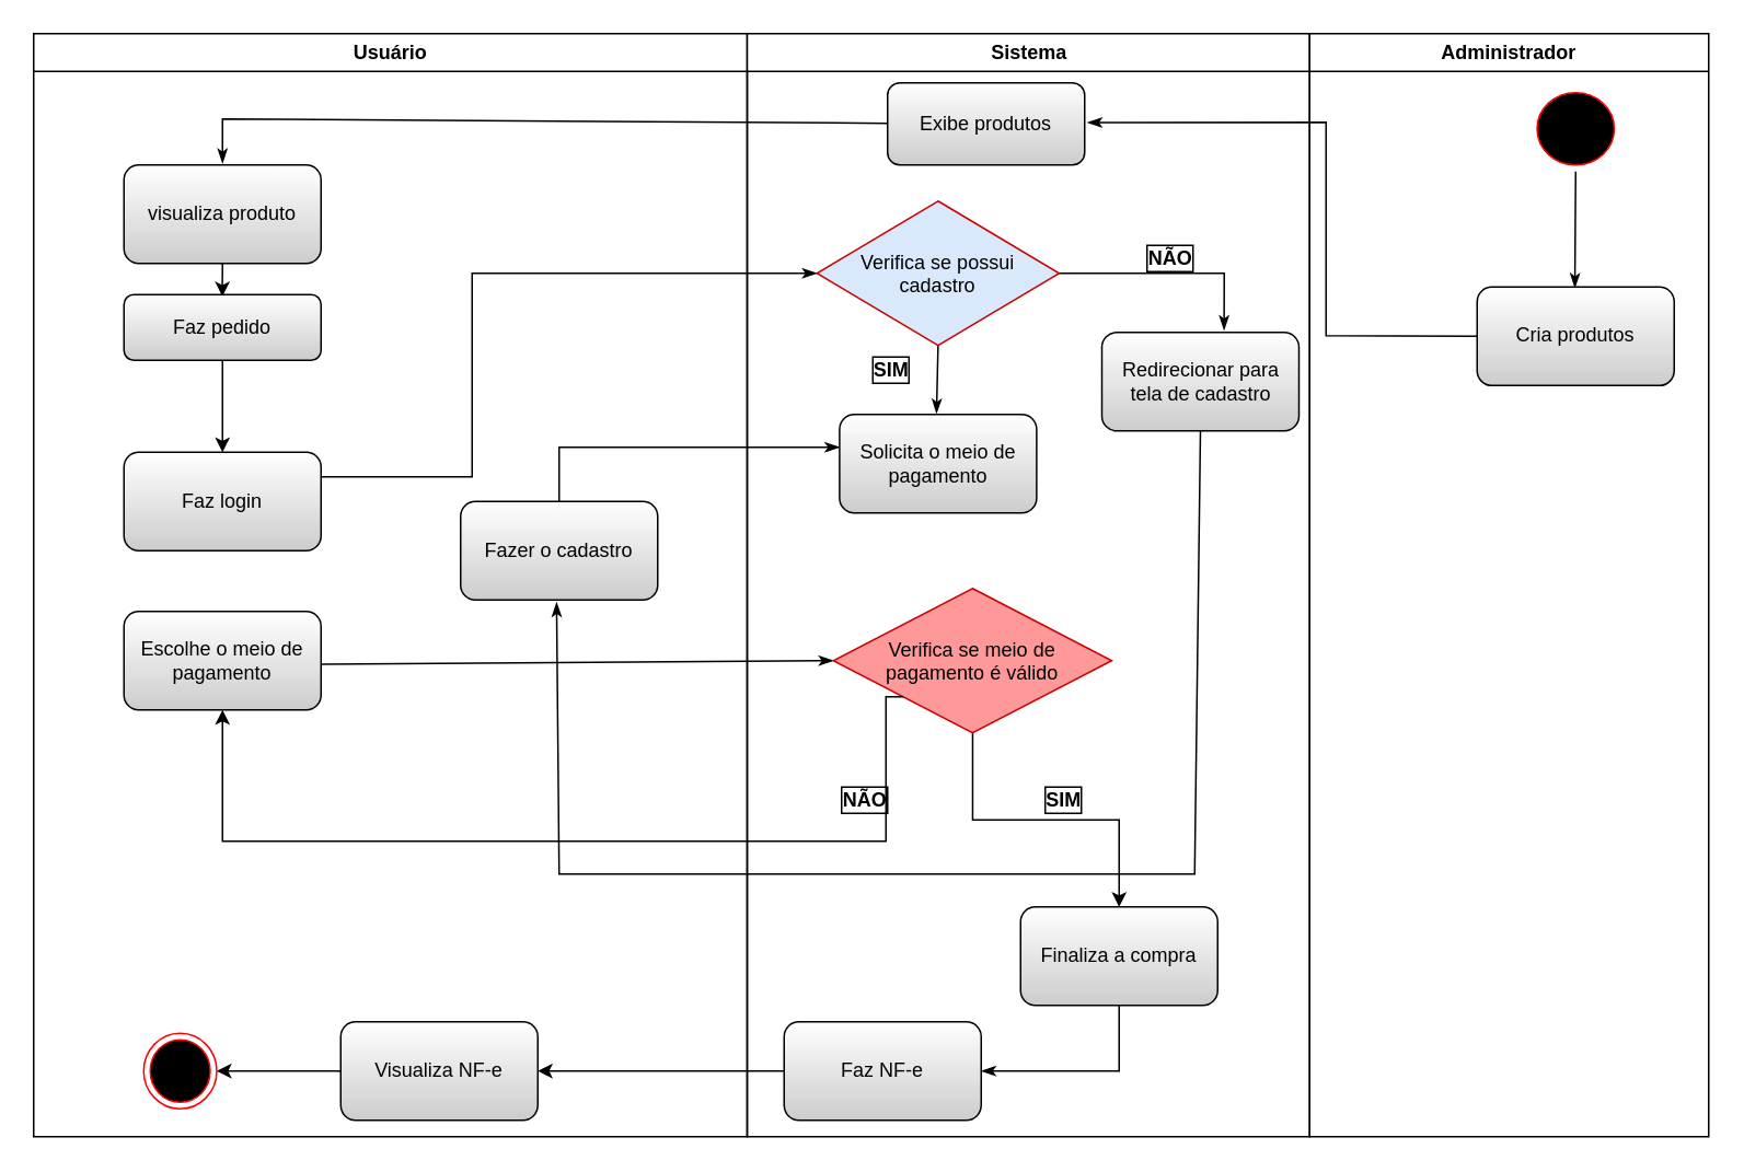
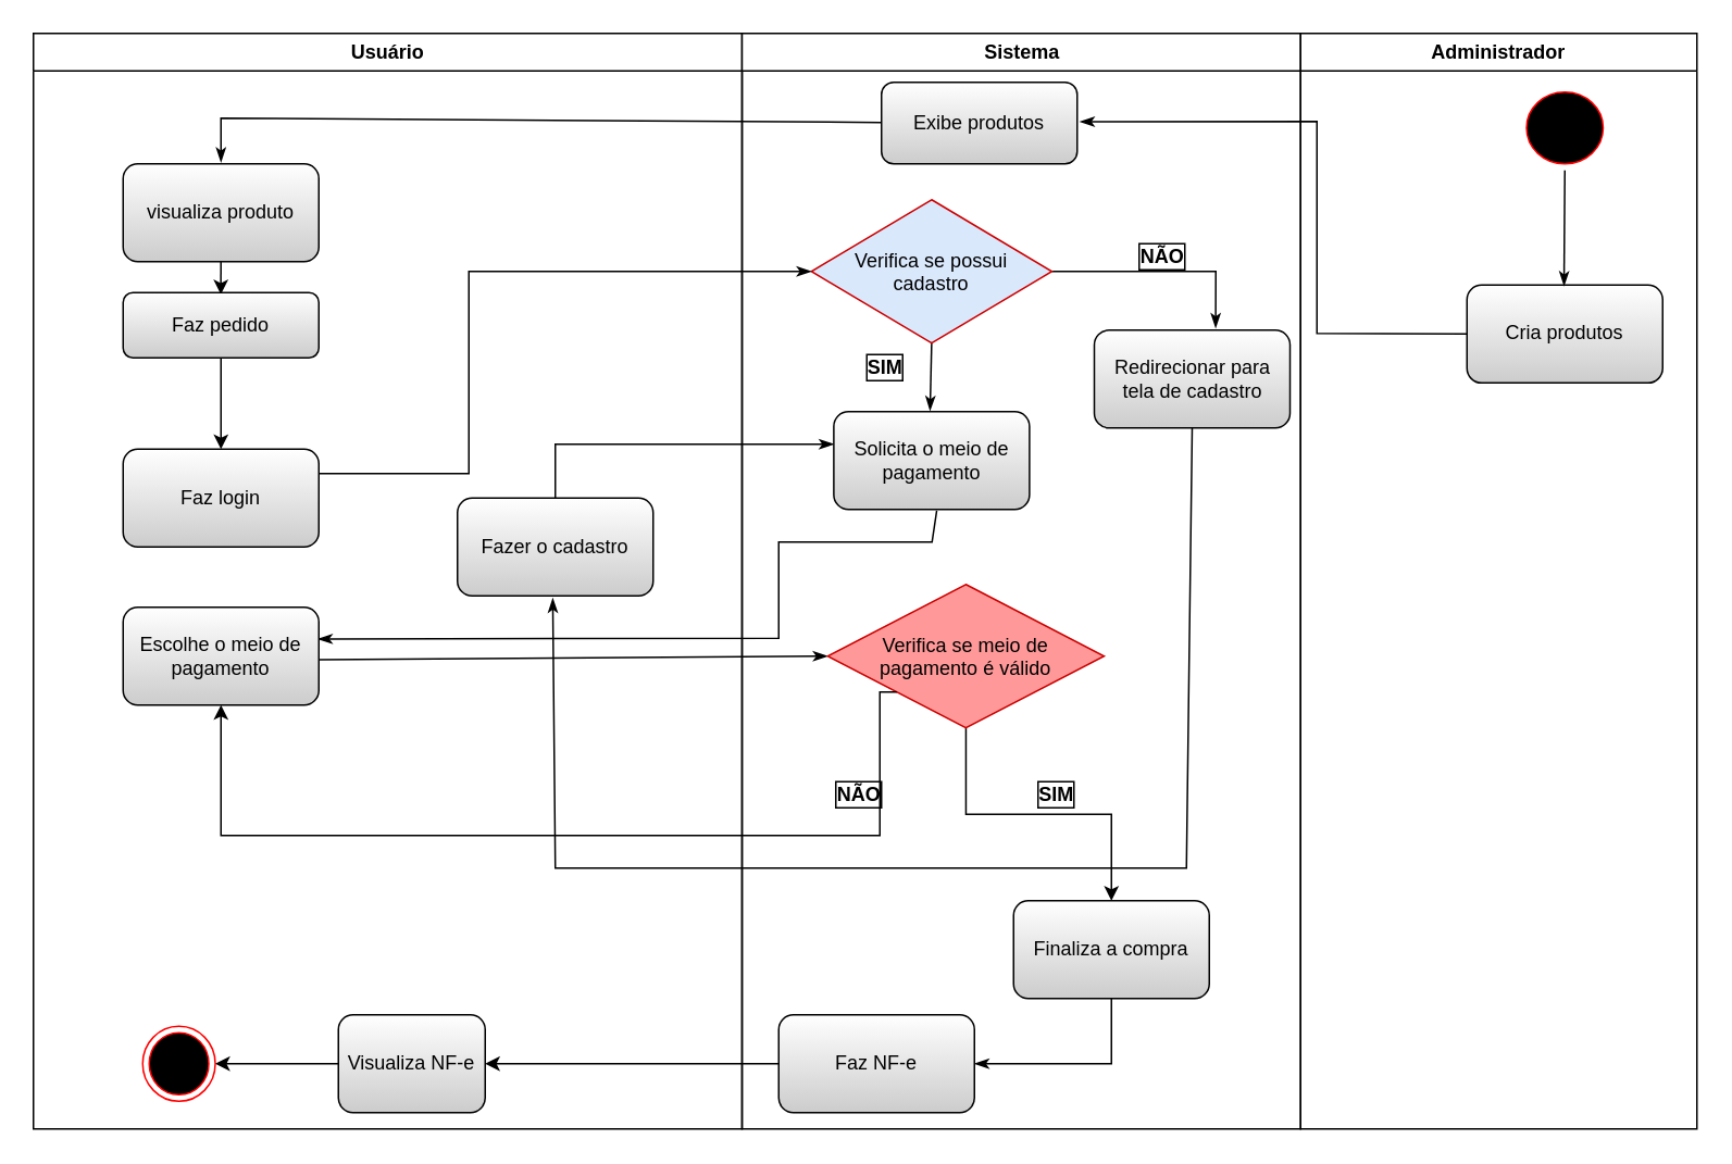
  <mxCell id="0" />
  <mxCell id="1" parent="0" />
+ <mxCell id="2" style="edgeStyle=none;rounded=0;orthogonalLoop=1;jettySize=auto;html=1;exitX=0.526;exitY=1.013;exitDx=0;exitDy=0;strokeColor=#000000;endArrow=classicThin;endFill=1;entryX=0.995;entryY=0.324;entryDx=0;entryDy=0;entryPerimeter=0;exitPerimeter=0;" parent="1" source="28" target="12" edge="1"><mxGeometry relative="1" as="geometry"><mxPoint x="135" y="422" as="targetPoint" /><Array as="points"><mxPoint x="571" y="332" /><mxPoint x="477" y="332" /><mxPoint x="477" y="391" /></Array></mxGeometry></mxCell>
  <mxCell id="3" style="edgeStyle=none;rounded=0;orthogonalLoop=1;jettySize=auto;html=1;entryX=0.5;entryY=-0.017;entryDx=0;entryDy=0;entryPerimeter=0;strokeColor=#000000;endArrow=classicThin;endFill=1;" parent="1" source="29" target="9" edge="1"><mxGeometry relative="1" as="geometry"><Array as="points"><mxPoint x="135" y="72" /></Array></mxGeometry></mxCell>
  <mxCell id="4" style="edgeStyle=none;rounded=0;orthogonalLoop=1;jettySize=auto;html=1;entryX=1.014;entryY=0.483;entryDx=0;entryDy=0;entryPerimeter=0;strokeColor=#000000;endArrow=classicThin;endFill=1;exitX=0;exitY=0.5;exitDx=0;exitDy=0;" parent="1" source="36" target="29" edge="1"><mxGeometry relative="1" as="geometry"><Array as="points"><mxPoint x="807" y="204" /><mxPoint x="807" y="74" /></Array></mxGeometry></mxCell>
  <mxCell id="5" style="edgeStyle=none;rounded=0;orthogonalLoop=1;jettySize=auto;html=1;exitX=0.5;exitY=0;exitDx=0;exitDy=0;strokeColor=#000000;endArrow=classicThin;endFill=1;entryX=0;entryY=0.333;entryDx=0;entryDy=0;entryPerimeter=0;" parent="1" source="13" target="28" edge="1"><mxGeometry relative="1" as="geometry"><mxPoint x="470" y="252" as="targetPoint" /><Array as="points"><mxPoint x="340" y="272" /></Array></mxGeometry></mxCell>
  <mxCell id="6" style="edgeStyle=none;rounded=0;orthogonalLoop=1;jettySize=auto;html=1;entryX=0.487;entryY=1.023;entryDx=0;entryDy=0;strokeColor=#000000;endArrow=classicThin;endFill=1;entryPerimeter=0;exitX=0.5;exitY=1;exitDx=0;exitDy=0;" parent="1" source="26" target="13" edge="1"><mxGeometry relative="1" as="geometry"><Array as="points"><mxPoint x="727" y="532" /><mxPoint x="340" y="532" /></Array><mxPoint x="690" y="282" as="sourcePoint" /></mxGeometry></mxCell>
  <mxCell id="7" value="Usuário" style="swimlane;whiteSpace=wrap" parent="1" vertex="1"><mxGeometry x="20" y="20" width="434.5" height="672" as="geometry" /></mxCell>
  <mxCell id="8" style="edgeStyle=orthogonalEdgeStyle;rounded=0;orthogonalLoop=1;jettySize=auto;html=1;exitX=0;exitY=0;exitDx=0;exitDy=0;entryX=0.499;entryY=0.028;entryDx=0;entryDy=0;entryPerimeter=0;" parent="7" target="11" edge="1"><mxGeometry relative="1" as="geometry"><mxPoint x="115" y="135" as="sourcePoint" /><mxPoint x="115" y="212" as="targetPoint" /></mxGeometry></mxCell>
  <mxCell id="9" value="&lt;span style=&quot;&quot;&gt;visualiza produto&lt;br&gt;&lt;/span&gt;" style="rounded=1;whiteSpace=wrap;html=1;strokeColor=#000000;gradientColor=#CCCCCC;" parent="7" vertex="1"><mxGeometry x="55" y="80" width="120" height="60" as="geometry" /></mxCell>
  <mxCell id="10" style="edgeStyle=orthogonalEdgeStyle;rounded=0;orthogonalLoop=1;jettySize=auto;html=1;fontSize=12;" edge="1" parent="7" source="11" target="14"><mxGeometry relative="1" as="geometry" /></mxCell>
  <mxCell id="11" value="&lt;span style=&quot;&quot;&gt;Faz pedido&lt;br&gt;&lt;/span&gt;" style="rounded=1;whiteSpace=wrap;html=1;gradientColor=#CCCCCC;" parent="7" vertex="1"><mxGeometry x="55" y="159" width="120" height="40" as="geometry" /></mxCell>
  <mxCell id="12" value="&lt;span style=&quot;&quot;&gt;Escolhe o meio de pagamento&lt;br&gt;&lt;/span&gt;" style="rounded=1;whiteSpace=wrap;html=1;gradientColor=#CCCCCC;" parent="7" vertex="1"><mxGeometry x="55" y="352" width="120" height="60" as="geometry" /></mxCell>
  <mxCell id="13" value="&lt;span style=&quot;&quot;&gt;Fazer o cadastro&lt;br&gt;&lt;/span&gt;" style="rounded=1;whiteSpace=wrap;html=1;gradientColor=#CCCCCC;" parent="7" vertex="1"><mxGeometry x="260" y="285" width="120" height="60" as="geometry" /></mxCell>
  <mxCell id="14" value="&lt;span style=&quot;&quot;&gt;Faz login&lt;br&gt;&lt;/span&gt;" style="rounded=1;whiteSpace=wrap;html=1;gradientColor=#CCCCCC;" vertex="1" parent="7"><mxGeometry x="55" y="255" width="120" height="60" as="geometry" /></mxCell>
  <mxCell id="15" value="" style="ellipse;html=1;shape=endState;fillColor=#000000;strokeColor=#ff0000;" parent="7" vertex="1"><mxGeometry x="67" y="609" width="44.5" height="46" as="geometry" /></mxCell>
  <mxCell id="16" style="edgeStyle=orthogonalEdgeStyle;rounded=0;orthogonalLoop=1;jettySize=auto;html=1;entryX=1;entryY=0.5;entryDx=0;entryDy=0;fontSize=12;" edge="1" parent="7" source="17" target="15"><mxGeometry relative="1" as="geometry" /></mxCell>
- <mxCell id="17" value="Visualiza NF-e&lt;span style=&quot;&quot;&gt;&lt;br&gt;&lt;/span&gt;" style="rounded=1;whiteSpace=wrap;html=1;gradientColor=#CCCCCC;" vertex="1" parent="7"><mxGeometry x="187" y="602" width="120" height="60" as="geometry" /></mxCell>
+ <mxCell id="17" value="Visualiza NF-e&lt;span style=&quot;&quot;&gt;&lt;br&gt;&lt;/span&gt;" style="rounded=1;whiteSpace=wrap;html=1;gradientColor=#CCCCCC;" vertex="1" parent="7"><mxGeometry x="187" y="602" width="90" height="60" as="geometry" /></mxCell>
  <mxCell id="18" style="edgeStyle=none;rounded=0;orthogonalLoop=1;jettySize=auto;html=1;entryX=0;entryY=0.5;entryDx=0;entryDy=0;strokeColor=#000000;endArrow=classicThin;endFill=1;exitX=1.002;exitY=0.537;exitDx=0;exitDy=0;exitPerimeter=0;" parent="1" source="12" target="34" edge="1"><mxGeometry relative="1" as="geometry"><mxPoint x="485.48" y="394.6" as="targetPoint" /></mxGeometry></mxCell>
  <mxCell id="19" value="Sistema" style="swimlane;whiteSpace=wrap;startSize=23;verticalAlign=middle;" parent="1" vertex="1"><mxGeometry x="454.5" y="20" width="342.5" height="672" as="geometry" /></mxCell>
  <mxCell id="20" style="edgeStyle=none;rounded=0;orthogonalLoop=1;jettySize=auto;html=1;strokeColor=#000000;endArrow=classicThin;endFill=1;startArrow=none;entryX=0.492;entryY=-0.01;entryDx=0;entryDy=0;entryPerimeter=0;exitX=0.5;exitY=1;exitDx=0;exitDy=0;" parent="19" source="24" target="28" edge="1"><mxGeometry relative="1" as="geometry"><mxPoint x="105.5" y="218" as="sourcePoint" /></mxGeometry></mxCell>
  <mxCell id="21" style="edgeStyle=none;rounded=0;orthogonalLoop=1;jettySize=auto;html=1;entryX=1;entryY=0.5;entryDx=0;entryDy=0;strokeColor=#000000;endArrow=classicThin;endFill=1;exitX=0.5;exitY=1;exitDx=0;exitDy=0;" parent="19" target="22" edge="1" source="31"><mxGeometry relative="1" as="geometry"><mxPoint x="89.5" y="368" as="sourcePoint" /><mxPoint x="89.74" y="378.86" as="targetPoint" /><Array as="points"><mxPoint x="226.5" y="632" /></Array></mxGeometry></mxCell>
  <mxCell id="22" value="Faz NF-e&lt;span style=&quot;&quot;&gt;&lt;br&gt;&lt;/span&gt;" style="rounded=1;whiteSpace=wrap;html=1;gradientColor=#CCCCCC;" parent="19" vertex="1"><mxGeometry x="22.5" y="602" width="120" height="60" as="geometry" /></mxCell>
  <mxCell id="23" style="edgeStyle=none;rounded=0;orthogonalLoop=1;jettySize=auto;html=1;exitX=1;exitY=0.5;exitDx=0;exitDy=0;entryX=0.62;entryY=-0.022;entryDx=0;entryDy=0;strokeColor=#000000;endArrow=classicThin;endFill=1;entryPerimeter=0;" parent="19" source="24" target="26" edge="1"><mxGeometry relative="1" as="geometry"><Array as="points"><mxPoint x="290.5" y="146" /></Array></mxGeometry></mxCell>
  <mxCell id="24" value="Verifica se possui &#10;cadastro" style="rhombus;fillColor=#dae8fc;strokeColor=#CC0000;" parent="19" vertex="1"><mxGeometry x="42.5" y="102" width="147.5" height="88" as="geometry" /></mxCell>
  <mxCell id="25" value="NÃO" style="text;html=1;align=center;verticalAlign=middle;resizable=0;points=[];autosize=1;strokeColor=none;fillColor=none;fontStyle=1;labelBorderColor=default;labelBackgroundColor=#FFFFFF;shadow=0;" parent="19" vertex="1"><mxGeometry x="232.5" y="122" width="50" height="30" as="geometry" /></mxCell>
  <mxCell id="26" value="&lt;span style=&quot;&quot;&gt;Redirecionar para tela de cadastro&lt;br&gt;&lt;/span&gt;" style="rounded=1;whiteSpace=wrap;html=1;gradientColor=#CCCCCC;" parent="19" vertex="1"><mxGeometry x="216" y="182" width="120" height="60" as="geometry" /></mxCell>
  <mxCell id="27" value="SIM" style="text;html=1;align=center;verticalAlign=middle;resizable=0;points=[];autosize=1;strokeColor=none;fillColor=none;fontStyle=1;labelBorderColor=default;labelBackgroundColor=#FFFFFF;shadow=0;" parent="19" vertex="1"><mxGeometry x="67.5" y="190" width="40" height="30" as="geometry" /></mxCell>
  <mxCell id="28" value="&lt;span style=&quot;&quot;&gt;Solicita o meio de pagamento&lt;br&gt;&lt;/span&gt;" style="rounded=1;whiteSpace=wrap;html=1;gradientColor=#CCCCCC;" parent="19" vertex="1"><mxGeometry x="56.25" y="232" width="120" height="60" as="geometry" /></mxCell>
  <mxCell id="29" value="&lt;span style=&quot;&quot;&gt;Exibe produtos&lt;br&gt;&lt;/span&gt;" style="rounded=1;whiteSpace=wrap;html=1;gradientColor=#CCCCCC;" parent="19" vertex="1"><mxGeometry x="85.5" y="30" width="120" height="50" as="geometry" /></mxCell>
  <mxCell id="30" style="edgeStyle=orthogonalEdgeStyle;rounded=0;orthogonalLoop=1;jettySize=auto;html=1;entryX=0.5;entryY=0;entryDx=0;entryDy=0;fontSize=12;" edge="1" parent="19" source="34" target="31"><mxGeometry relative="1" as="geometry" /></mxCell>
  <mxCell id="31" value="&lt;span style=&quot;&quot;&gt;Finaliza a compra&lt;br&gt;&lt;/span&gt;" style="rounded=1;whiteSpace=wrap;html=1;gradientColor=#CCCCCC;" vertex="1" parent="19"><mxGeometry x="166.5" y="532" width="120" height="60" as="geometry" /></mxCell>
  <mxCell id="32" value="SIM" style="text;html=1;align=center;verticalAlign=middle;resizable=0;points=[];autosize=1;strokeColor=none;fillColor=none;fontStyle=1;labelBorderColor=default;labelBackgroundColor=#FFFFFF;shadow=0;" vertex="1" parent="19"><mxGeometry x="172.5" y="452" width="40" height="30" as="geometry" /></mxCell>
  <mxCell id="33" value="NÃO" style="text;html=1;align=center;verticalAlign=middle;resizable=0;points=[];autosize=1;strokeColor=none;fillColor=none;fontStyle=1;labelBorderColor=default;labelBackgroundColor=#FFFFFF;shadow=0;" vertex="1" parent="19"><mxGeometry x="46.5" y="452" width="50" height="30" as="geometry" /></mxCell>
  <mxCell id="34" value="Verifica se meio de &#10;pagamento é válido" style="rhombus;fillColor=#FF9999;strokeColor=#CC0000;" vertex="1" parent="19"><mxGeometry x="52.5" y="338" width="169.5" height="88" as="geometry" /></mxCell>
  <mxCell id="35" value="Administrador" style="swimlane;whiteSpace=wrap" parent="1" vertex="1"><mxGeometry x="797" y="20" width="243" height="672" as="geometry"><mxRectangle x="750" y="128" width="90" height="30" as="alternateBounds" /></mxGeometry></mxCell>
  <mxCell id="36" value="&lt;span style=&quot;&quot;&gt;Cria produtos&lt;br&gt;&lt;/span&gt;" style="rounded=1;whiteSpace=wrap;html=1;gradientColor=#CCCCCC;" parent="35" vertex="1"><mxGeometry x="102" y="154.39" width="120" height="60" as="geometry" /></mxCell>
  <mxCell id="37" style="edgeStyle=none;rounded=0;orthogonalLoop=1;jettySize=auto;html=1;exitX=0.5;exitY=1;exitDx=0;exitDy=0;strokeColor=#000000;endArrow=classicThin;endFill=1;entryX=0.496;entryY=0.008;entryDx=0;entryDy=0;entryPerimeter=0;" parent="35" source="38" target="36" edge="1"><mxGeometry relative="1" as="geometry"><mxPoint x="129.49" y="132" as="sourcePoint" /><mxPoint x="50" y="114.39" as="targetPoint" /></mxGeometry></mxCell>
  <mxCell id="38" value="" style="ellipse;shape=startState;fillColor=#000000;strokeColor=#FF0000;" parent="35" vertex="1"><mxGeometry x="134.5" y="32" width="55" height="52" as="geometry" /></mxCell>
  <mxCell id="39" value="" style="endArrow=classicThin;strokeColor=#000000;endFill=1;rounded=0;exitX=1;exitY=0.25;exitDx=0;exitDy=0;entryX=0;entryY=0.5;entryDx=0;entryDy=0;" parent="1" source="14" target="24" edge="1"><mxGeometry relative="1" as="geometry"><mxPoint x="200" y="238" as="sourcePoint" /><mxPoint x="520" y="152" as="targetPoint" /><Array as="points"><mxPoint x="287" y="290" /><mxPoint x="287" y="166" /></Array></mxGeometry></mxCell>
  <mxCell id="40" style="edgeStyle=orthogonalEdgeStyle;rounded=0;orthogonalLoop=1;jettySize=auto;html=1;exitX=0;exitY=1;exitDx=0;exitDy=0;entryX=0.5;entryY=1;entryDx=0;entryDy=0;fontSize=12;" edge="1" parent="1" source="34" target="12"><mxGeometry relative="1" as="geometry"><Array as="points"><mxPoint x="539" y="512" /><mxPoint x="135" y="512" /></Array></mxGeometry></mxCell>
  <mxCell id="41" style="edgeStyle=orthogonalEdgeStyle;rounded=0;orthogonalLoop=1;jettySize=auto;html=1;fontSize=12;" edge="1" parent="1" source="22" target="17"><mxGeometry relative="1" as="geometry" /></mxCell>
